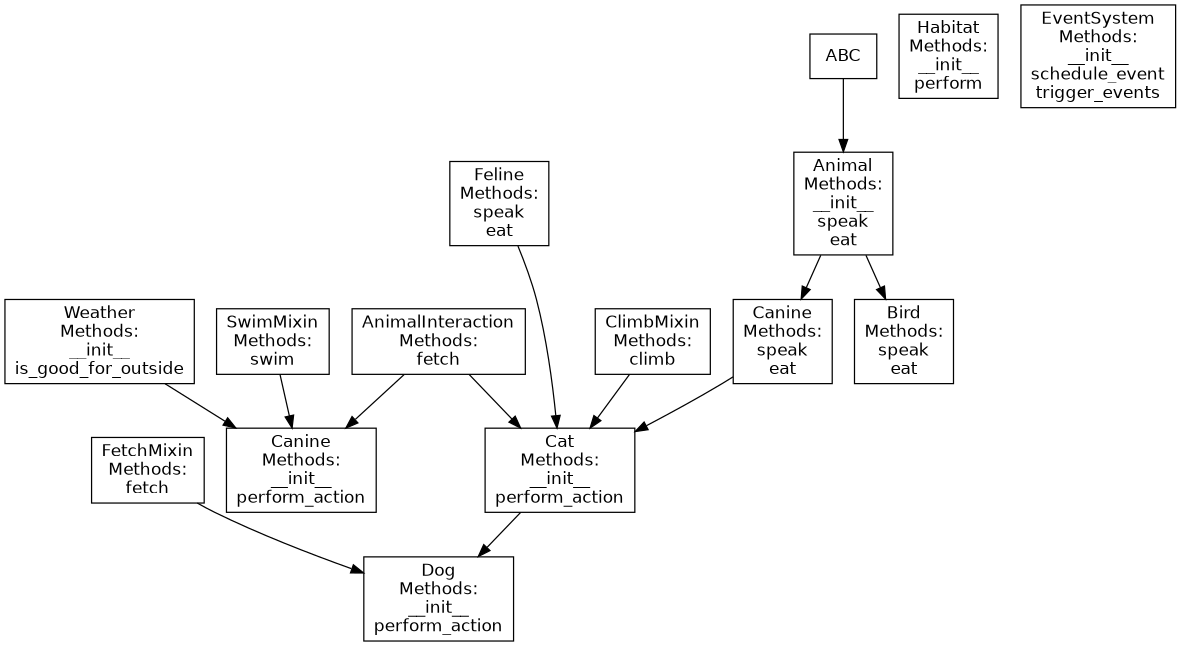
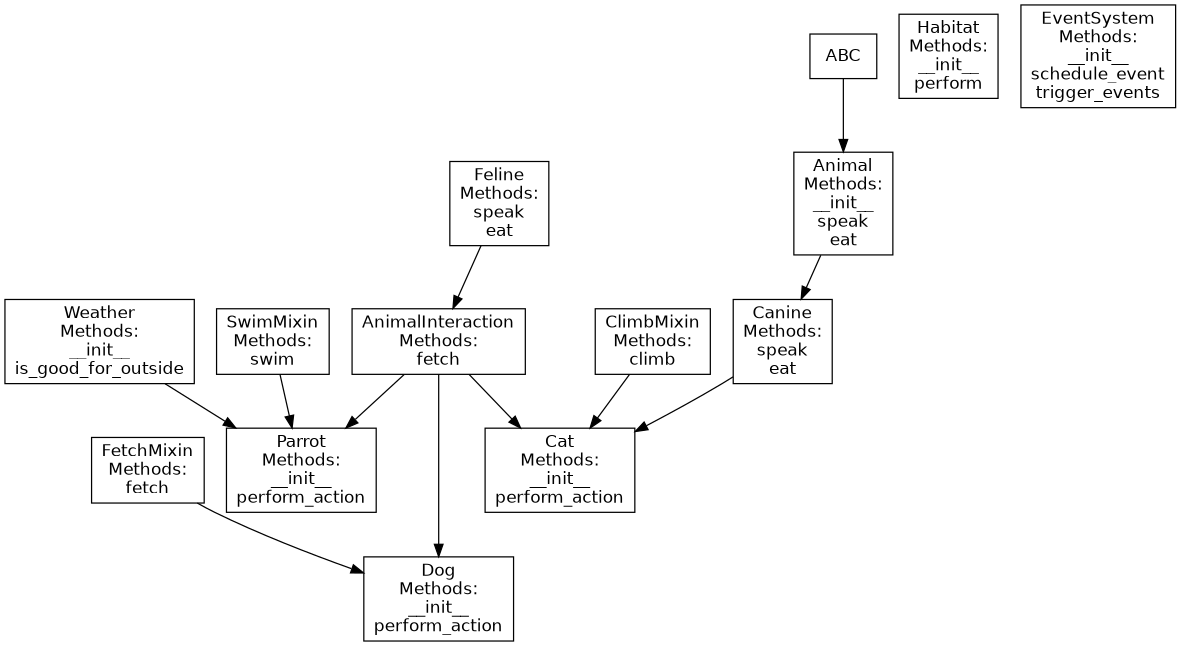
  digraph {
    fontname="DejaVu Sans"
    node [fontname="DejaVu Sans" shape=box]
    edge [fontname="DejaVu Sans"]
    n1 [label="Animal\nMethods:\n__init__\nspeak\neat\n"]
    n2 [label="Canine\nMethods:\nspeak\neat\n"]
-   n3 [label="Bird\nMethods:\nspeak\neat\n"]
    n4 [label="Cat\nMethods:\n__init__\nperform_action\n"]
    n5 [label="Feline\nMethods:\nspeak\neat\n"]
    ABC
    n7 [label="Dog\nMethods:\n__init__\nperform_action\n"]
-   n8 [label="Canine\nMethods:\n__init__\nperform_action\n"]
+   n8 [label="Parrot\nMethods:\n__init__\nperform_action\n"]
    n9 [label="Habitat\nMethods:\n__init__\nperform\n"]
    n10 [label="Weather\nMethods:\n__init__\nis_good_for_outside\n"]
    n11 [label="FetchMixin\nMethods:\nfetch\n"]
    n12 [label="ClimbMixin\nMethods:\nclimb\n"]
    n13 [label="SwimMixin\nMethods:\nswim\n"]
    n14 [label="EventSystem\nMethods:\n__init__\nschedule_event\ntrigger_events\n"]
    n15 [label="AnimalInteraction\nMethods:\nfetch\n"]
    n1 -> n2
-   n1 -> n3
    n2 -> n4
-   n5 -> n4
+   n5 -> n15
    ABC -> n1
    n10 -> n8
    n11 -> n7
    n12 -> n4
    n13 -> n8
    n15 -> n4
-   n4 -> n7
+   n15 -> n7
    n15 -> n8
  }
